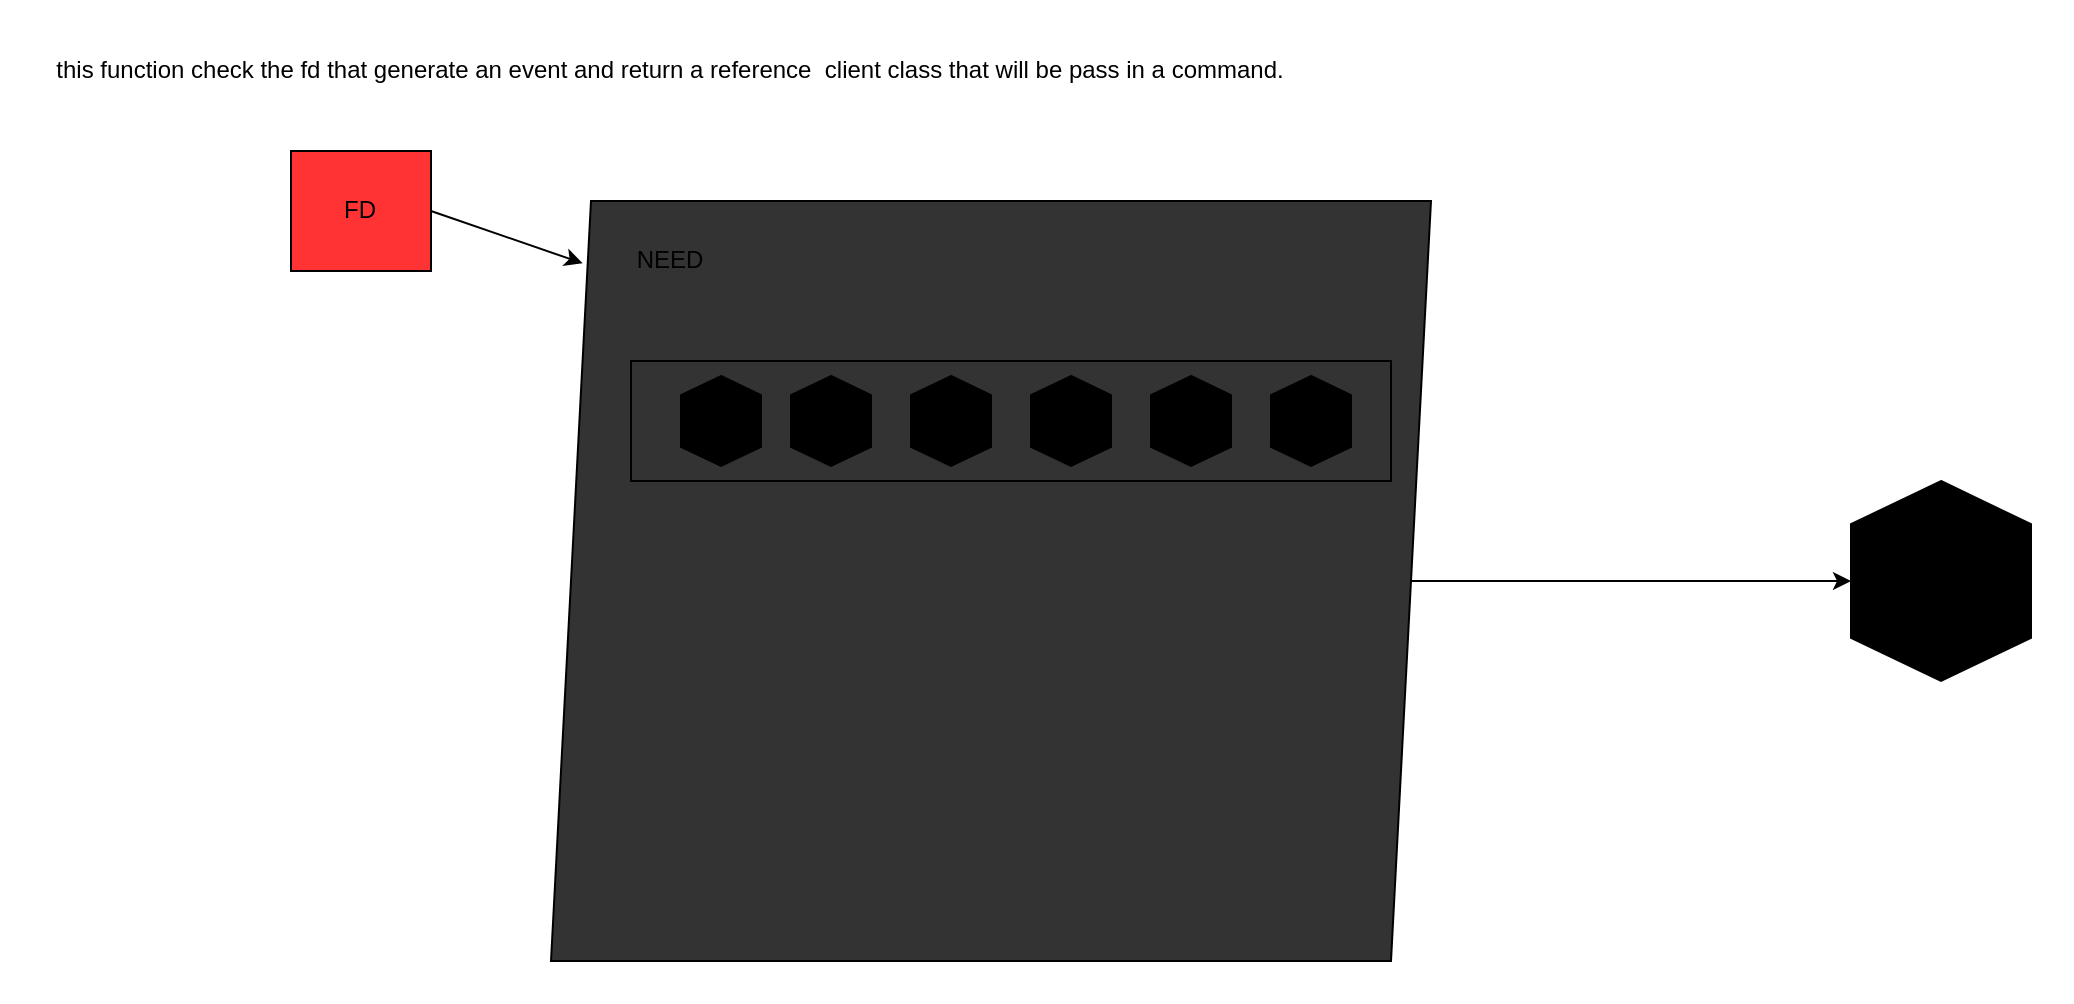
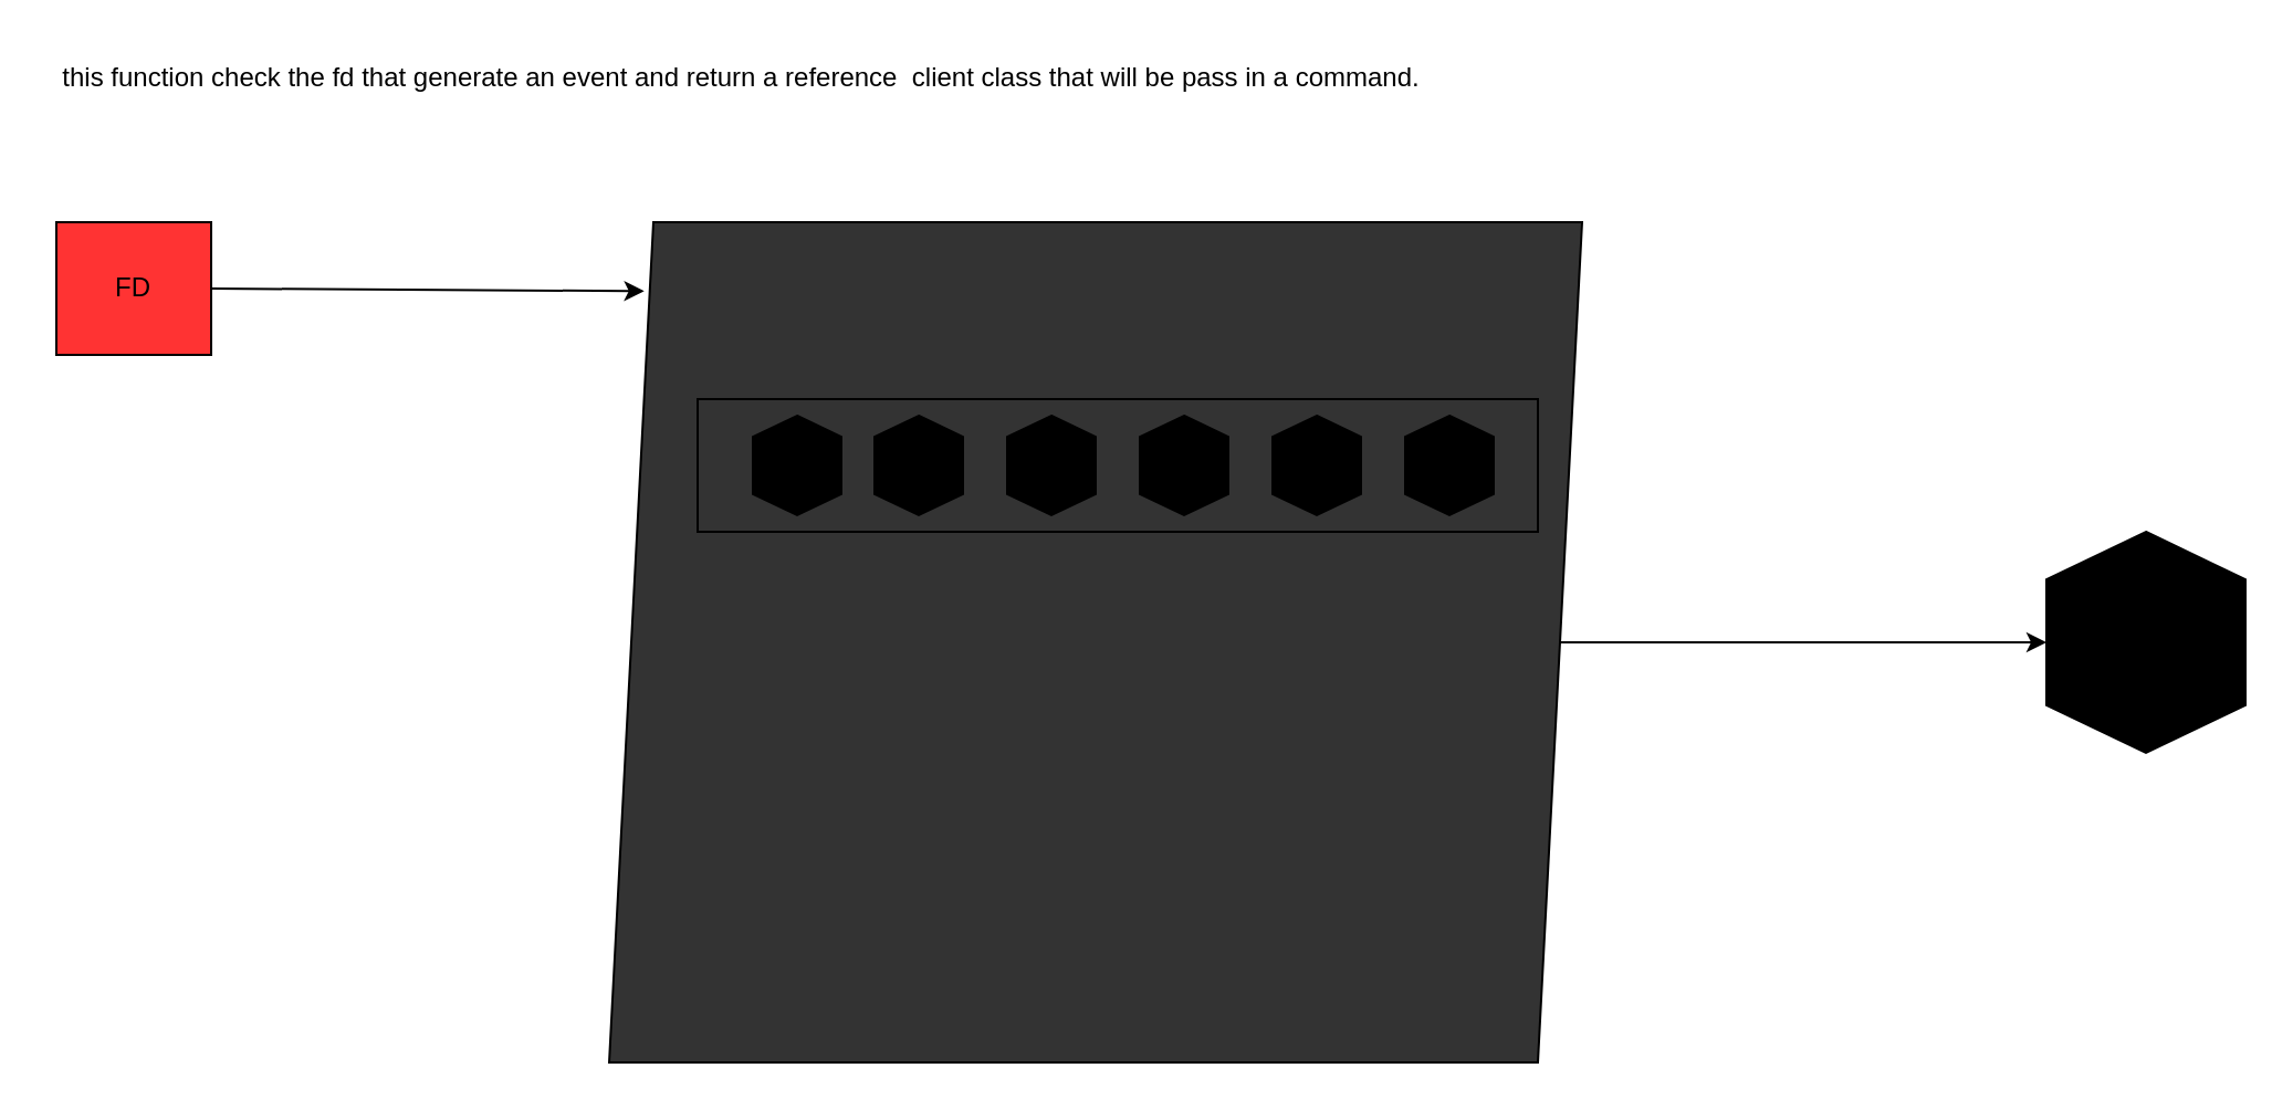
  <mxCell id="0" />
  <mxCell id="1" parent="0" />
  <mxCell id="2" style="edgeStyle=none;html=1;exitX=1;exitY=0.5;exitDx=0;exitDy=0;entryX=0.036;entryY=0.082;entryDx=0;entryDy=0;entryPerimeter=0;" edge="1" parent="1" source="3" target="5"><mxGeometry relative="1" as="geometry"><mxPoint x="215" y="120" as="targetPoint" /></mxGeometry></mxCell>
- <mxCell id="3" value="FD" style="rounded=0;whiteSpace=wrap;html=1;fillColor=#FF3333;" vertex="1" parent="1"><mxGeometry x="145" y="75" width="70" height="60" as="geometry" /></mxCell>
+ <mxCell id="3" value="FD" style="rounded=0;whiteSpace=wrap;html=1;fillColor=#FF3333;" vertex="1" parent="1"><mxGeometry x="25" y="100" width="70" height="60" as="geometry" /></mxCell>
  <mxCell id="4" style="edgeStyle=none;html=1;exitX=1;exitY=0.5;exitDx=0;exitDy=0;" edge="1" parent="1" source="5" target="6"><mxGeometry relative="1" as="geometry"><mxPoint x="595" y="120" as="targetPoint" /></mxGeometry></mxCell>
  <mxCell id="5" value="&lt;span style=&quot;white-space: pre;&quot;&gt;&#09;&lt;/span&gt;&lt;span style=&quot;white-space: pre;&quot;&gt;&#09;&lt;/span&gt;" style="shape=parallelogram;perimeter=parallelogramPerimeter;whiteSpace=wrap;html=1;fixedSize=1;fillColor=#333333;align=left;" vertex="1" parent="1"><mxGeometry x="275" y="100" width="440" height="380" as="geometry" /></mxCell>
  <mxCell id="6" value="" style="html=1;whiteSpace=wrap;shape=isoCube2;backgroundOutline=1;isoAngle=15;fillColor=#000000;direction=east;" vertex="1" parent="1"><mxGeometry x="925" y="240" width="90" height="100" as="geometry" /></mxCell>
  <mxCell id="7" value="this function check the fd that generate an event and return a reference&amp;nbsp; client class that will be pass in a command." style="text;html=1;strokeColor=none;fillColor=none;align=center;verticalAlign=middle;whiteSpace=wrap;rounded=0;" vertex="1" parent="1"><mxGeometry x="20" y="20" width="630" height="30" as="geometry" /></mxCell>
- <mxCell id="8" value="NEED" style="text;html=1;strokeColor=none;fillColor=none;align=center;verticalAlign=middle;whiteSpace=wrap;rounded=0;" vertex="1" parent="1"><mxGeometry x="305" y="115" width="60" height="30" as="geometry" /></mxCell>
  <mxCell id="9" value="" style="rounded=0;whiteSpace=wrap;html=1;fillColor=#333333;" vertex="1" parent="1"><mxGeometry x="315" y="180" width="380" height="60" as="geometry" /></mxCell>
  <mxCell id="10" value="" style="html=1;whiteSpace=wrap;shape=isoCube2;backgroundOutline=1;isoAngle=15;fillColor=#000000;direction=east;" vertex="1" parent="1"><mxGeometry x="340" y="187.5" width="40" height="45" as="geometry" /></mxCell>
  <mxCell id="11" value="" style="html=1;whiteSpace=wrap;shape=isoCube2;backgroundOutline=1;isoAngle=15;fillColor=#000000;direction=east;" vertex="1" parent="1"><mxGeometry x="395" y="187.5" width="40" height="45" as="geometry" /></mxCell>
  <mxCell id="12" value="" style="html=1;whiteSpace=wrap;shape=isoCube2;backgroundOutline=1;isoAngle=15;fillColor=#000000;direction=east;" vertex="1" parent="1"><mxGeometry x="455" y="187.5" width="40" height="45" as="geometry" /></mxCell>
  <mxCell id="13" value="" style="html=1;whiteSpace=wrap;shape=isoCube2;backgroundOutline=1;isoAngle=15;fillColor=#000000;direction=east;" vertex="1" parent="1"><mxGeometry x="515" y="187.5" width="40" height="45" as="geometry" /></mxCell>
  <mxCell id="14" value="" style="html=1;whiteSpace=wrap;shape=isoCube2;backgroundOutline=1;isoAngle=15;fillColor=#000000;direction=east;" vertex="1" parent="1"><mxGeometry x="575" y="187.5" width="40" height="45" as="geometry" /></mxCell>
  <mxCell id="15" value="" style="html=1;whiteSpace=wrap;shape=isoCube2;backgroundOutline=1;isoAngle=15;fillColor=#000000;direction=east;" vertex="1" parent="1"><mxGeometry x="635" y="187.5" width="40" height="45" as="geometry" /></mxCell>
